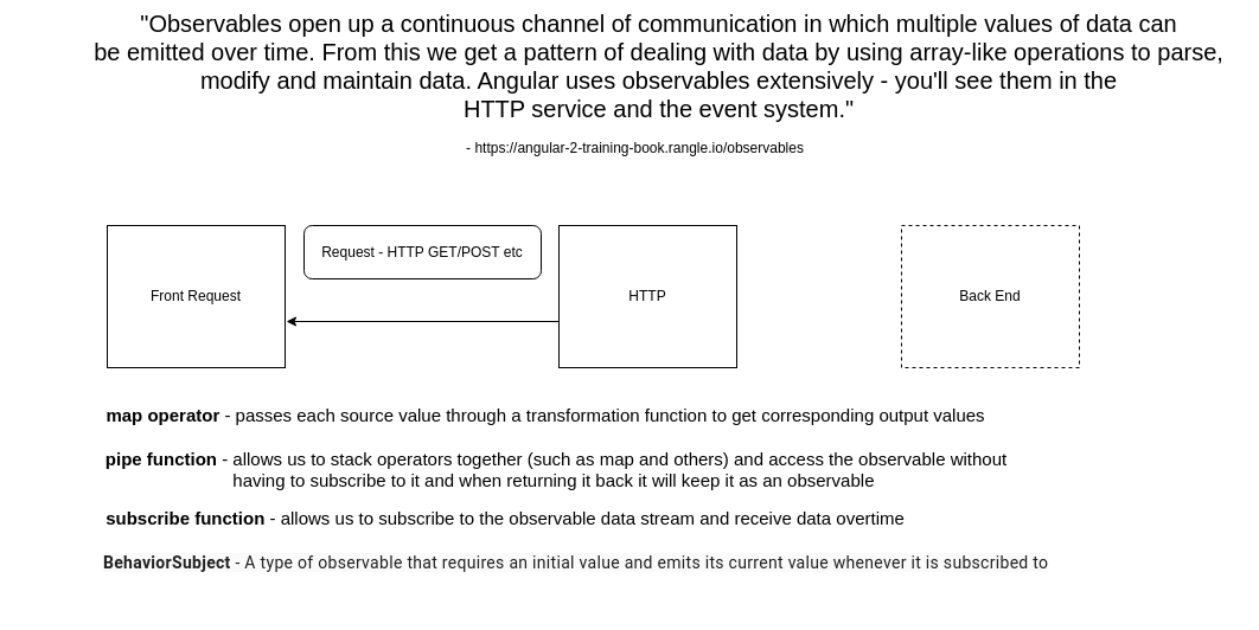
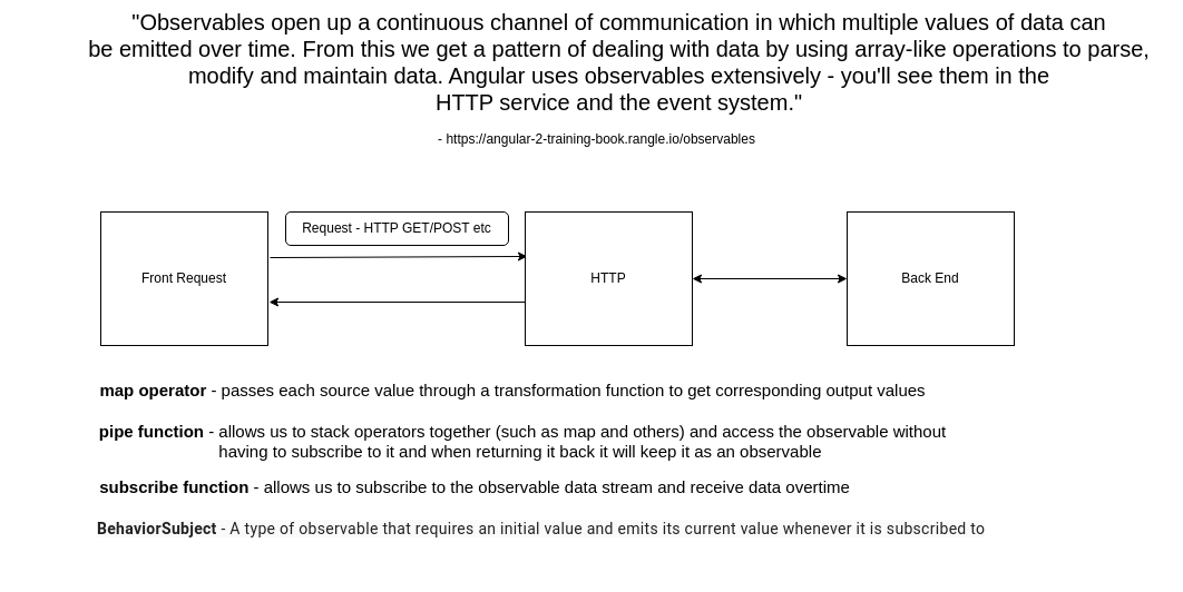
  <mxCell id="0" />
  <mxCell id="1" parent="0" />
  <mxCell id="2" value="&lt;span style=&quot;font-size: 20px&quot;&gt;&quot;Observables open up a continuous channel of communication in which multiple values of data can &lt;br&gt;be emitted over time. From this we get a pattern of dealing with data by using array-like operations to parse, &lt;br&gt;modify and maintain data. Angular uses observables extensively - you'll see them in the &lt;br&gt;HTTP service and the event system.&quot;&lt;/span&gt;" style="text;html=1;align=center;verticalAlign=middle;resizable=0;points=[];autosize=1;" parent="1" vertex="1"><mxGeometry x="70" y="20" width="970" height="70" as="geometry" /></mxCell>
  <mxCell id="3" value="-&amp;nbsp;https://angular-2-training-book.rangle.io/observables" style="text;html=1;align=center;verticalAlign=middle;resizable=0;points=[];autosize=1;" parent="1" vertex="1"><mxGeometry x="385" y="115" width="300" height="20" as="geometry" /></mxCell>
  <mxCell id="4" value="Front Request" style="rounded=0;whiteSpace=wrap;html=1;" parent="1" vertex="1"><mxGeometry x="90" y="190" width="150" height="120" as="geometry" /></mxCell>
- <mxCell id="5" value="Back End" style="rounded=0;whiteSpace=wrap;html=1;dashed=1;" parent="1" vertex="1"><mxGeometry x="760" y="190" width="150" height="120" as="geometry" /></mxCell>
+ <mxCell id="5" value="Back End" style="rounded=0;whiteSpace=wrap;html=1;" parent="1" vertex="1"><mxGeometry x="760" y="190" width="150" height="120" as="geometry" /></mxCell>
+ <mxCell id="6" value="" style="endArrow=classic;startArrow=classic;html=1;entryX=0;entryY=0.5;entryDx=0;entryDy=0;" parent="1" source="10" target="5" edge="1"><mxGeometry width="50" height="50" relative="1" as="geometry"><mxPoint x="610" y="280" as="sourcePoint" /><mxPoint x="660" y="230" as="targetPoint" /></mxGeometry></mxCell>
  <mxCell id="7" value="" style="endArrow=classic;html=1;entryX=1.007;entryY=0.675;entryDx=0;entryDy=0;entryPerimeter=0;" parent="1" target="4" edge="1"><mxGeometry width="50" height="50" relative="1" as="geometry"><mxPoint x="473" y="271" as="sourcePoint" /><mxPoint x="470" y="270" as="targetPoint" /></mxGeometry></mxCell>
- <mxCell id="9" value="Request - HTTP GET/POST etc" style="rounded=1;whiteSpace=wrap;html=1;" parent="1" vertex="1"><mxGeometry x="256" y="190" width="200" height="45" as="geometry" /></mxCell>
+ <mxCell id="8" value="" style="endArrow=classic;html=1;entryX=0.013;entryY=0.333;entryDx=0;entryDy=0;entryPerimeter=0;exitX=1.013;exitY=0.342;exitDx=0;exitDy=0;exitPerimeter=0;" parent="1" source="4" target="10" edge="1"><mxGeometry width="50" height="50" relative="1" as="geometry"><mxPoint x="262" y="229" as="sourcePoint" /><mxPoint x="467" y="229" as="targetPoint" /></mxGeometry></mxCell>
+ <mxCell id="9" value="Request - HTTP GET/POST etc" style="rounded=1;whiteSpace=wrap;html=1;" parent="1" vertex="1"><mxGeometry x="256" y="190" width="200" height="30" as="geometry" /></mxCell>
  <mxCell id="10" value="HTTP" style="rounded=0;whiteSpace=wrap;html=1;" parent="1" vertex="1"><mxGeometry x="471" y="190" width="150" height="120" as="geometry" /></mxCell>
  <mxCell id="11" value="&lt;b style=&quot;font-size: 15px;&quot;&gt;&lt;br style=&quot;font-size: 15px;&quot;&gt;&lt;/b&gt;&lt;div style=&quot;font-size: 15px;&quot;&gt;&lt;b style=&quot;font-size: 15px;&quot;&gt;map operator&lt;/b&gt; - passes each source value through a transformation function to get corresponding output values&lt;/div&gt;&lt;div style=&quot;font-size: 15px;&quot;&gt;&lt;br style=&quot;font-size: 15px;&quot;&gt;&lt;/div&gt;" style="text;html=1;strokeColor=none;fillColor=none;align=center;verticalAlign=middle;whiteSpace=wrap;rounded=0;fontSize=15;" vertex="1" parent="1"><mxGeometry x="20" y="340" width="880" height="20" as="geometry" /></mxCell>
  <mxCell id="12" value="&lt;b style=&quot;font-size: 15px;&quot;&gt;&lt;br style=&quot;font-size: 15px;&quot;&gt;&lt;/b&gt;&lt;div style=&quot;font-size: 15px;&quot;&gt;&lt;b style=&quot;font-size: 15px;&quot;&gt;pipe function&lt;/b&gt; - allows us to stack operators together (such as map and others) and access the observable without having to subscribe to it and when returning it back it will keep it as an observable&amp;nbsp;&lt;/div&gt;" style="text;html=1;strokeColor=none;fillColor=none;align=center;verticalAlign=middle;whiteSpace=wrap;rounded=0;fontSize=15;" vertex="1" parent="1"><mxGeometry x="69" y="377" width="800" height="20" as="geometry" /></mxCell>
  <mxCell id="13" value="&lt;b style=&quot;font-size: 15px;&quot;&gt;&lt;br style=&quot;font-size: 15px;&quot;&gt;&lt;/b&gt;&lt;div style=&quot;font-size: 15px;&quot;&gt;&lt;b style=&quot;font-size: 15px;&quot;&gt;subscribe function&lt;/b&gt; - allows us to subscribe to the observable data stream and receive data overtime&lt;/div&gt;" style="text;html=1;strokeColor=none;fillColor=none;align=center;verticalAlign=middle;whiteSpace=wrap;rounded=0;fontSize=15;" vertex="1" parent="1"><mxGeometry x="36" y="418" width="780" height="20" as="geometry" /></mxCell>
  <mxCell id="14" value="&lt;span style=&quot;color: rgba(0 , 0 , 0 , 0.87) ; font-family: &amp;#34;roboto&amp;#34; , &amp;#34;helvetica neue light&amp;#34; , &amp;#34;helvetica neue&amp;#34; , &amp;#34;helvetica&amp;#34; , &amp;#34;arial&amp;#34; , &amp;#34;lucida grande&amp;#34; , sans-serif ; font-style: normal ; letter-spacing: 0.3px ; text-indent: 0px ; text-transform: none ; word-spacing: 0px ; background-color: rgb(250 , 250 , 250) ; display: inline ; float: none ; font-size: 14px&quot;&gt;&lt;font style=&quot;font-size: 14px&quot;&gt;&lt;b style=&quot;font-size: 14px&quot;&gt;BehaviorSubject&lt;/b&gt; - A type of observable that requires an initial value and emits its current value whenever it is subscribed to&lt;/font&gt;&lt;/span&gt;" style="text;whiteSpace=wrap;html=1;fontSize=14;" vertex="1" parent="1"><mxGeometry x="85" y="460" width="940" height="50" as="geometry" /></mxCell>
